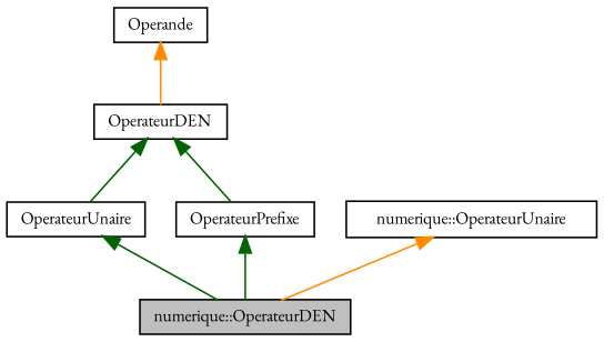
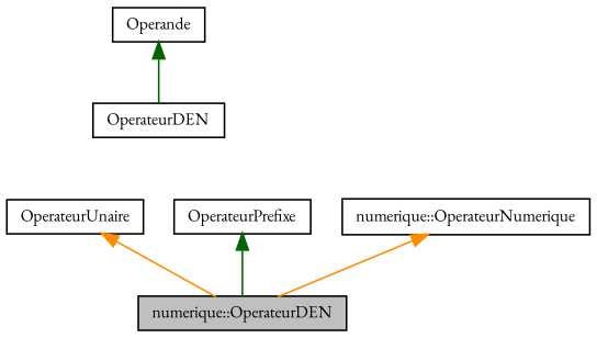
  digraph {
    fontname="EB Garamond"
    node [color=black fillcolor=white fontname="EB Garamond" fontsize=10 shape=record style=filled]
    edge [color=darkorange dir=back fontname="EB Garamond" fontsize=10 labelfontname=Helvetica labelfontsize=10 style=solid]
    n1 [fillcolor=grey75 fontcolor=black height=0.2 label="numerique::OperateurDEN" width=0.4]
    n2 [height=0.2 label=OperateurUnaire width=0.4]
    n3 [height=0.2 label=OperateurDEN width=0.4]
    n4 [height=0.2 label=OperateurPrefixe width=0.4]
    n5 [height=0.2 label=Operande width=0.4]
-   n6 [height=0.2 label="numerique::OperateurUnaire" width=0.4]
-   n2 -> n1 [color=darkgreen]
-   n3 -> n2 [color=darkgreen]
-   n3 -> n4 [color=darkgreen]
+   n6 [height=0.2 label="numerique::OperateurNumerique" width=0.4]
+   n2 -> n1
    n4 -> n1 [color=darkgreen]
-   n5 -> n3
+   n5 -> n3 [color=darkgreen]
    n6 -> n1
  }
